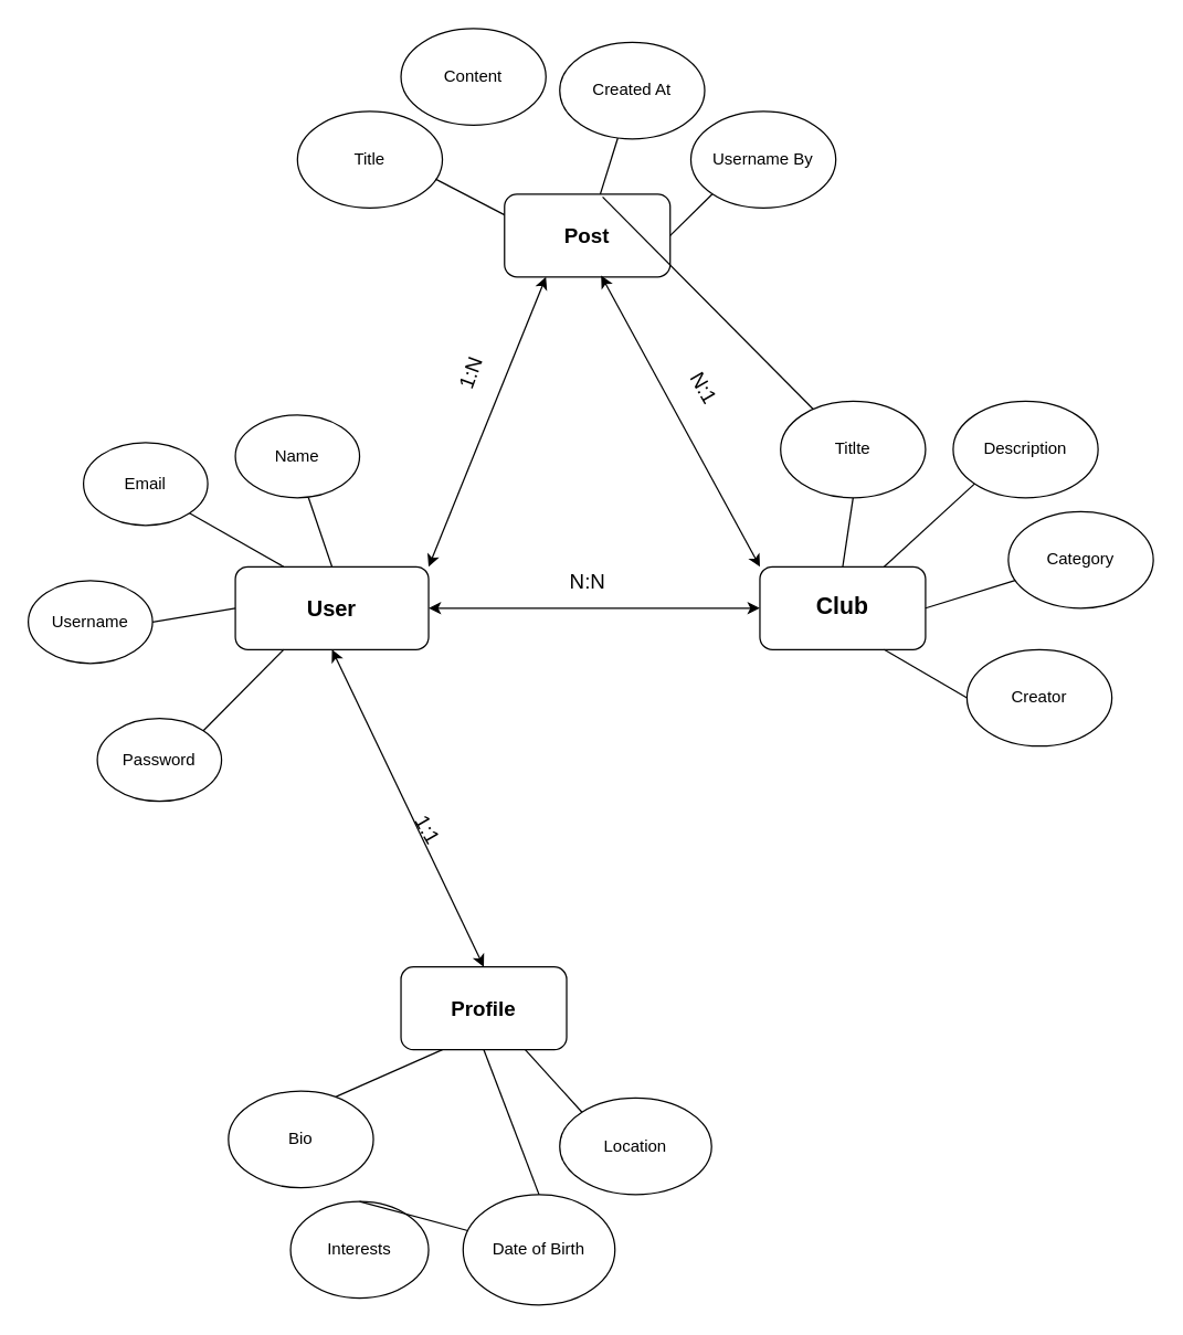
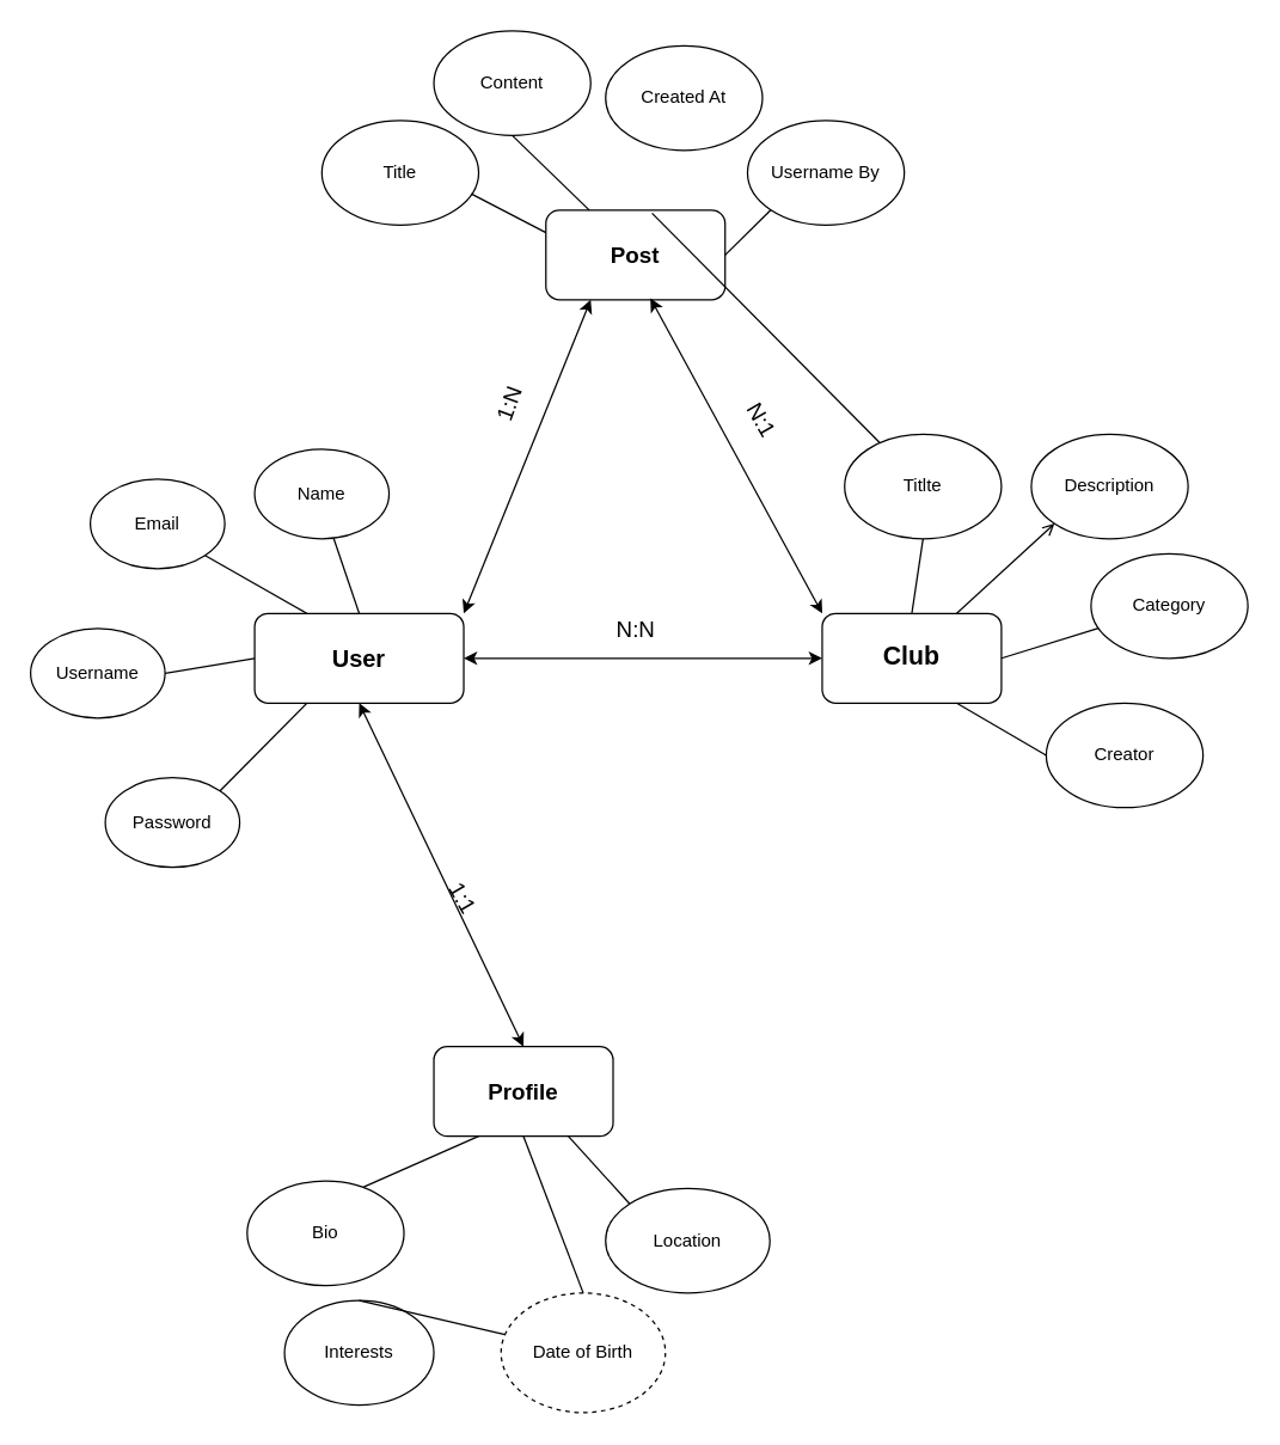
  <mxCell id="0" />
  <mxCell id="1" parent="0" />
  <mxCell id="2" value="&lt;b&gt;&lt;font style=&quot;font-size: 16px&quot;&gt;User&lt;/font&gt;&lt;/b&gt;" style="rounded=1;whiteSpace=wrap;html=1;" vertex="1" parent="1"><mxGeometry x="170" y="410" width="140" height="60" as="geometry" /></mxCell>
  <mxCell id="3" value="Username" style="ellipse;whiteSpace=wrap;html=1;" vertex="1" parent="1"><mxGeometry x="20" y="420" width="90" height="60" as="geometry" /></mxCell>
  <mxCell id="4" value="Email" style="ellipse;whiteSpace=wrap;html=1;" vertex="1" parent="1"><mxGeometry x="60" y="320" width="90" height="60" as="geometry" /></mxCell>
  <mxCell id="5" value="Name" style="ellipse;whiteSpace=wrap;html=1;" vertex="1" parent="1"><mxGeometry x="170" y="300" width="90" height="60" as="geometry" /></mxCell>
  <mxCell id="6" value="Password" style="ellipse;whiteSpace=wrap;html=1;" vertex="1" parent="1"><mxGeometry x="70" y="520" width="90" height="60" as="geometry" /></mxCell>
  <mxCell id="7" value="" style="endArrow=none;html=1;exitX=0.5;exitY=0;exitDx=0;exitDy=0;" edge="1" parent="1" source="2"><mxGeometry width="50" height="50" relative="1" as="geometry"><mxPoint x="400" y="560" as="sourcePoint" /><mxPoint x="223" y="360" as="targetPoint" /></mxGeometry></mxCell>
  <mxCell id="8" value="" style="endArrow=none;html=1;exitX=1;exitY=1;exitDx=0;exitDy=0;entryX=0.25;entryY=0;entryDx=0;entryDy=0;" edge="1" parent="1" source="4" target="2"><mxGeometry width="50" height="50" relative="1" as="geometry"><mxPoint x="400" y="560" as="sourcePoint" /><mxPoint x="450" y="510" as="targetPoint" /></mxGeometry></mxCell>
  <mxCell id="9" value="" style="endArrow=none;html=1;exitX=1;exitY=0.5;exitDx=0;exitDy=0;entryX=0;entryY=0.5;entryDx=0;entryDy=0;" edge="1" parent="1" source="3" target="2"><mxGeometry width="50" height="50" relative="1" as="geometry"><mxPoint x="400" y="560" as="sourcePoint" /><mxPoint x="450" y="510" as="targetPoint" /></mxGeometry></mxCell>
  <mxCell id="10" value="" style="endArrow=none;html=1;exitX=1;exitY=0;exitDx=0;exitDy=0;entryX=0.25;entryY=1;entryDx=0;entryDy=0;" edge="1" parent="1" source="6" target="2"><mxGeometry width="50" height="50" relative="1" as="geometry"><mxPoint x="400" y="560" as="sourcePoint" /><mxPoint x="450" y="510" as="targetPoint" /></mxGeometry></mxCell>
  <mxCell id="11" value="&lt;font style=&quot;font-size: 17px&quot;&gt;&lt;b&gt;Club&lt;/b&gt;&lt;/font&gt;" style="rounded=1;whiteSpace=wrap;html=1;" vertex="1" parent="1"><mxGeometry x="550" y="410" width="120" height="60" as="geometry" /></mxCell>
  <mxCell id="12" value="Titlte" style="ellipse;whiteSpace=wrap;html=1;" vertex="1" parent="1"><mxGeometry x="565" y="290" width="105" height="70" as="geometry" /></mxCell>
  <mxCell id="13" value="Description" style="ellipse;whiteSpace=wrap;html=1;" vertex="1" parent="1"><mxGeometry x="690" y="290" width="105" height="70" as="geometry" /></mxCell>
  <mxCell id="14" value="Category" style="ellipse;whiteSpace=wrap;html=1;" vertex="1" parent="1"><mxGeometry x="730" y="370" width="105" height="70" as="geometry" /></mxCell>
  <mxCell id="15" value="Creator" style="ellipse;whiteSpace=wrap;html=1;" vertex="1" parent="1"><mxGeometry x="700" y="470" width="105" height="70" as="geometry" /></mxCell>
  <mxCell id="16" value="" style="endArrow=none;html=1;entryX=0.5;entryY=1;entryDx=0;entryDy=0;exitX=0.5;exitY=0;exitDx=0;exitDy=0;" edge="1" parent="1" source="11" target="12"><mxGeometry width="50" height="50" relative="1" as="geometry"><mxPoint x="400" y="650" as="sourcePoint" /><mxPoint x="450" y="600" as="targetPoint" /></mxGeometry></mxCell>
- <mxCell id="17" value="" style="endArrow=none;html=1;entryX=0;entryY=1;entryDx=0;entryDy=0;exitX=0.75;exitY=0;exitDx=0;exitDy=0;" edge="1" parent="1" source="11" target="13"><mxGeometry width="50" height="50" relative="1" as="geometry"><mxPoint x="400" y="550" as="sourcePoint" /><mxPoint x="450" y="500" as="targetPoint" /></mxGeometry></mxCell>
+ <mxCell id="17" value="" style="endArrow=open;html=1;entryX=0;entryY=1;entryDx=0;entryDy=0;exitX=0.75;exitY=0;exitDx=0;exitDy=0;" edge="1" parent="1" source="11" target="13"><mxGeometry width="50" height="50" relative="1" as="geometry"><mxPoint x="400" y="550" as="sourcePoint" /><mxPoint x="450" y="500" as="targetPoint" /></mxGeometry></mxCell>
  <mxCell id="18" value="" style="endArrow=none;html=1;exitX=1;exitY=0.5;exitDx=0;exitDy=0;" edge="1" parent="1" source="11" target="14"><mxGeometry width="50" height="50" relative="1" as="geometry"><mxPoint x="400" y="550" as="sourcePoint" /><mxPoint x="450" y="500" as="targetPoint" /></mxGeometry></mxCell>
  <mxCell id="19" value="" style="endArrow=none;html=1;entryX=0;entryY=0.5;entryDx=0;entryDy=0;exitX=0.75;exitY=1;exitDx=0;exitDy=0;" edge="1" parent="1" source="11" target="15"><mxGeometry width="50" height="50" relative="1" as="geometry"><mxPoint x="400" y="550" as="sourcePoint" /><mxPoint x="450" y="500" as="targetPoint" /></mxGeometry></mxCell>
  <mxCell id="20" value="" style="endArrow=classic;startArrow=classic;html=1;entryX=0;entryY=0.5;entryDx=0;entryDy=0;exitX=1;exitY=0.5;exitDx=0;exitDy=0;" edge="1" parent="1" source="2" target="11"><mxGeometry width="50" height="50" relative="1" as="geometry"><mxPoint x="400" y="550" as="sourcePoint" /><mxPoint x="450" y="500" as="targetPoint" /></mxGeometry></mxCell>
  <mxCell id="21" value="&lt;font style=&quot;font-size: 15px&quot;&gt;N:N&lt;/font&gt;" style="text;html=1;resizable=0;autosize=1;align=center;verticalAlign=middle;points=[];fillColor=none;strokeColor=none;rounded=0;" vertex="1" parent="1"><mxGeometry x="405" y="410" width="40" height="20" as="geometry" /></mxCell>
  <mxCell id="22" value="&lt;b&gt;&lt;font style=&quot;font-size: 15px&quot;&gt;Post&lt;/font&gt;&lt;/b&gt;" style="rounded=1;whiteSpace=wrap;html=1;" vertex="1" parent="1"><mxGeometry x="365" y="140" width="120" height="60" as="geometry" /></mxCell>
  <mxCell id="23" value="Content" style="ellipse;whiteSpace=wrap;html=1;" vertex="1" parent="1"><mxGeometry x="290" y="20" width="105" height="70" as="geometry" /></mxCell>
  <mxCell id="24" value="Created At" style="ellipse;whiteSpace=wrap;html=1;" vertex="1" parent="1"><mxGeometry x="405" y="30" width="105" height="70" as="geometry" /></mxCell>
  <mxCell id="25" value="Username By" style="ellipse;whiteSpace=wrap;html=1;" vertex="1" parent="1"><mxGeometry x="500" y="80" width="105" height="70" as="geometry" /></mxCell>
  <mxCell id="26" value="Title" style="ellipse;whiteSpace=wrap;html=1;" vertex="1" parent="1"><mxGeometry x="215" y="80" width="105" height="70" as="geometry" /></mxCell>
  <mxCell id="27" value="" style="endArrow=none;html=1;entryX=0.952;entryY=0.7;entryDx=0;entryDy=0;exitX=0;exitY=0.25;exitDx=0;exitDy=0;entryPerimeter=0;" edge="1" parent="1" source="22" target="26"><mxGeometry width="50" height="50" relative="1" as="geometry"><mxPoint x="400" y="250" as="sourcePoint" /><mxPoint x="450" y="200" as="targetPoint" /></mxGeometry></mxCell>
- <mxCell id="28" value="" style="endArrow=none;html=1;" edge="1" parent="1" source="22" target="24"><mxGeometry width="50" height="50" relative="1" as="geometry"><mxPoint x="400" y="250" as="sourcePoint" /><mxPoint x="450" y="200" as="targetPoint" /></mxGeometry></mxCell>
+ <mxCell id="28" value="" style="endArrow=none;html=1;entryX=0.5;entryY=1;entryDx=0;entryDy=0;" edge="1" parent="1" source="22" target="23"><mxGeometry width="50" height="50" relative="1" as="geometry"><mxPoint x="400" y="250" as="sourcePoint" /><mxPoint x="450" y="200" as="targetPoint" /></mxGeometry></mxCell>
  <mxCell id="29" value="" style="endArrow=none;html=1;exitX=0.592;exitY=0.033;exitDx=0;exitDy=0;exitPerimeter=0;" edge="1" parent="1" source="22" target="12"><mxGeometry width="50" height="50" relative="1" as="geometry"><mxPoint x="400" y="250" as="sourcePoint" /><mxPoint x="450" y="200" as="targetPoint" /></mxGeometry></mxCell>
  <mxCell id="30" value="" style="endArrow=none;html=1;entryX=0;entryY=1;entryDx=0;entryDy=0;exitX=1;exitY=0.5;exitDx=0;exitDy=0;" edge="1" parent="1" source="22" target="25"><mxGeometry width="50" height="50" relative="1" as="geometry"><mxPoint x="400" y="250" as="sourcePoint" /><mxPoint x="450" y="200" as="targetPoint" /></mxGeometry></mxCell>
  <mxCell id="31" value="" style="endArrow=classic;startArrow=classic;html=1;entryX=0.25;entryY=1;entryDx=0;entryDy=0;exitX=1;exitY=0;exitDx=0;exitDy=0;" edge="1" parent="1" source="2" target="22"><mxGeometry width="50" height="50" relative="1" as="geometry"><mxPoint x="300" y="420" as="sourcePoint" /><mxPoint x="450" y="400" as="targetPoint" /></mxGeometry></mxCell>
  <mxCell id="32" value="&lt;font style=&quot;font-size: 15px&quot;&gt;1:N&lt;/font&gt;" style="text;html=1;resizable=0;autosize=1;align=center;verticalAlign=middle;points=[];fillColor=none;strokeColor=none;rounded=0;rotation=-70;" vertex="1" parent="1"><mxGeometry x="320" y="260" width="40" height="20" as="geometry" /></mxCell>
  <mxCell id="33" value="" style="endArrow=classic;startArrow=classic;html=1;entryX=0.583;entryY=0.983;entryDx=0;entryDy=0;entryPerimeter=0;exitX=0;exitY=0;exitDx=0;exitDy=0;" edge="1" parent="1" source="11" target="22"><mxGeometry width="50" height="50" relative="1" as="geometry"><mxPoint x="400" y="350" as="sourcePoint" /><mxPoint x="450" y="300" as="targetPoint" /></mxGeometry></mxCell>
  <mxCell id="34" value="&lt;font style=&quot;font-size: 15px&quot;&gt;N:1&lt;/font&gt;" style="text;html=1;resizable=0;autosize=1;align=center;verticalAlign=middle;points=[];fillColor=none;strokeColor=none;rounded=0;rotation=60;" vertex="1" parent="1"><mxGeometry x="490" y="270" width="40" height="20" as="geometry" /></mxCell>
  <mxCell id="35" value="&lt;b&gt;&lt;font style=&quot;font-size: 15px&quot;&gt;Profile&lt;/font&gt;&lt;/b&gt;" style="rounded=1;whiteSpace=wrap;html=1;" vertex="1" parent="1"><mxGeometry x="290" y="700" width="120" height="60" as="geometry" /></mxCell>
  <mxCell id="36" value="Bio" style="ellipse;whiteSpace=wrap;html=1;" vertex="1" parent="1"><mxGeometry x="165" y="790" width="105" height="70" as="geometry" /></mxCell>
- <mxCell id="37" value="Interests" style="ellipse;whiteSpace=wrap;html=1;" vertex="1" parent="1"><mxGeometry x="210" y="870" width="100" height="70" as="geometry" /></mxCell>
- <mxCell id="38" value="Date of Birth" style="ellipse;whiteSpace=wrap;html=1;" vertex="1" parent="1"><mxGeometry x="335" y="865" width="110" height="80" as="geometry" /></mxCell>
+ <mxCell id="37" value="Interests" style="ellipse;whiteSpace=wrap;html=1;" vertex="1" parent="1"><mxGeometry x="190" y="870" width="100" height="70" as="geometry" /></mxCell>
+ <mxCell id="38" value="Date of Birth" style="ellipse;whiteSpace=wrap;html=1;dashed=1;" vertex="1" parent="1"><mxGeometry x="335" y="865" width="110" height="80" as="geometry" /></mxCell>
  <mxCell id="39" value="Location" style="ellipse;whiteSpace=wrap;html=1;" vertex="1" parent="1"><mxGeometry x="405" y="795" width="110" height="70" as="geometry" /></mxCell>
  <mxCell id="40" value="" style="endArrow=none;html=1;exitX=0.743;exitY=0.057;exitDx=0;exitDy=0;exitPerimeter=0;entryX=0.25;entryY=1;entryDx=0;entryDy=0;" edge="1" parent="1" source="36" target="35"><mxGeometry width="50" height="50" relative="1" as="geometry"><mxPoint x="400" y="940" as="sourcePoint" /><mxPoint x="280" y="760" as="targetPoint" /></mxGeometry></mxCell>
  <mxCell id="41" value="" style="endArrow=none;html=1;exitX=0.5;exitY=0;exitDx=0;exitDy=0;" edge="1" parent="1" source="37" target="38"><mxGeometry width="50" height="50" relative="1" as="geometry"><mxPoint x="400" y="940" as="sourcePoint" /><mxPoint x="450" y="890" as="targetPoint" /></mxGeometry></mxCell>
  <mxCell id="42" value="" style="endArrow=none;html=1;entryX=0.5;entryY=1;entryDx=0;entryDy=0;exitX=0.5;exitY=0;exitDx=0;exitDy=0;" edge="1" parent="1" source="38" target="35"><mxGeometry width="50" height="50" relative="1" as="geometry"><mxPoint x="400" y="940" as="sourcePoint" /><mxPoint x="450" y="890" as="targetPoint" /></mxGeometry></mxCell>
  <mxCell id="43" value="" style="endArrow=none;html=1;entryX=0.75;entryY=1;entryDx=0;entryDy=0;exitX=0;exitY=0;exitDx=0;exitDy=0;" edge="1" parent="1" source="39" target="35"><mxGeometry width="50" height="50" relative="1" as="geometry"><mxPoint x="400" y="940" as="sourcePoint" /><mxPoint x="450" y="890" as="targetPoint" /></mxGeometry></mxCell>
  <mxCell id="44" value="" style="endArrow=classic;startArrow=classic;html=1;exitX=0.5;exitY=0;exitDx=0;exitDy=0;entryX=0.5;entryY=1;entryDx=0;entryDy=0;" edge="1" parent="1" source="35" target="2"><mxGeometry width="50" height="50" relative="1" as="geometry"><mxPoint x="400" y="540" as="sourcePoint" /><mxPoint x="450" y="490" as="targetPoint" /></mxGeometry></mxCell>
  <mxCell id="45" value="&lt;font style=&quot;font-size: 15px&quot;&gt;1:1&lt;/font&gt;" style="text;html=1;resizable=0;autosize=1;align=center;verticalAlign=middle;points=[];fillColor=none;strokeColor=none;rounded=0;rotation=60;" vertex="1" parent="1"><mxGeometry x="290" y="590" width="40" height="20" as="geometry" /></mxCell>
